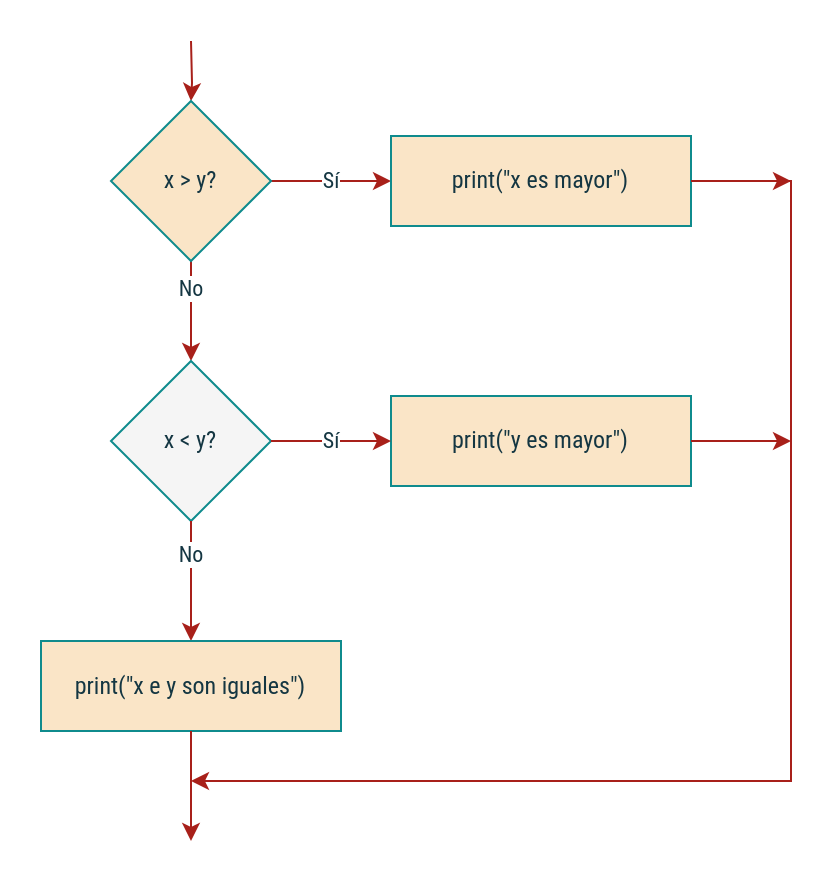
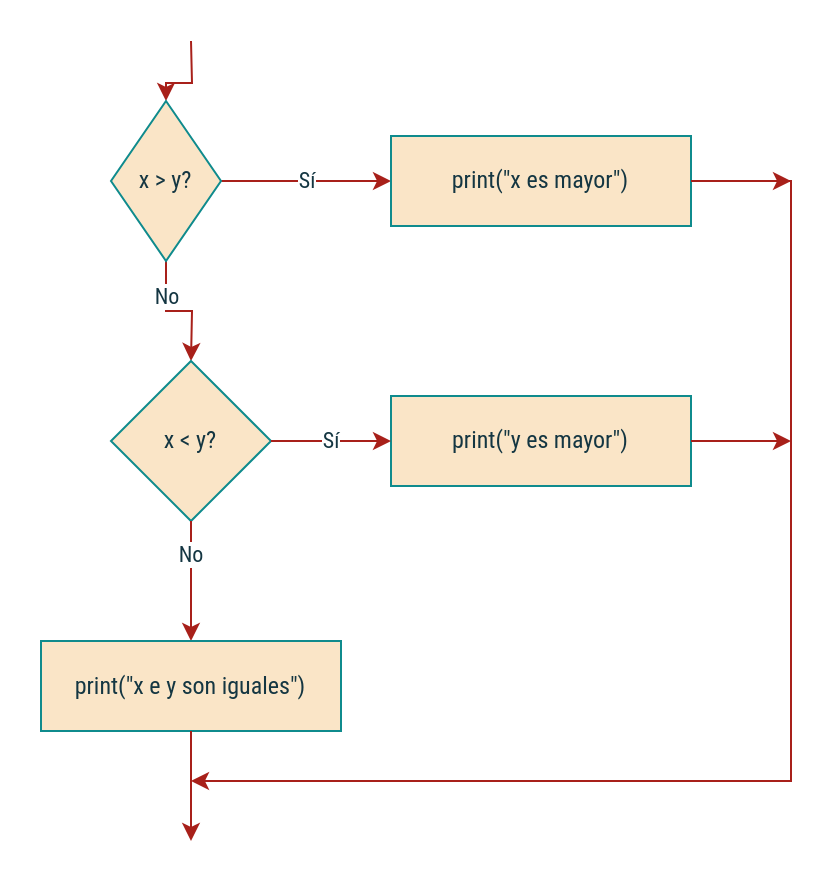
  <mxCell id="0" />
  <mxCell id="1" parent="0" />
  <mxCell id="2" style="edgeStyle=orthogonalEdgeStyle;rounded=0;orthogonalLoop=1;jettySize=auto;html=1;exitX=0.5;exitY=1;exitDx=0;exitDy=0;labelBackgroundColor=#DAD2D8;strokeColor=#A8201A;fontColor=#143642;fontFamily=Roboto Condensed;fontSource=https%3A%2F%2Ffonts.googleapis.com%2Fcss%3Ffamily%3DRoboto%2BCondensed;" parent="1" target="5" edge="1"><mxGeometry relative="1" as="geometry"><mxPoint x="95" y="20" as="sourcePoint" /></mxGeometry></mxCell>
  <mxCell id="3" value="Sí" style="edgeStyle=orthogonalEdgeStyle;rounded=0;orthogonalLoop=1;jettySize=auto;html=1;labelBackgroundColor=default;strokeColor=#A8201A;fontColor=#143642;fontFamily=Roboto Condensed;fontSource=https%3A%2F%2Ffonts.googleapis.com%2Fcss%3Ffamily%3DRoboto%2BCondensed;spacing=4;" parent="1" source="5" target="7" edge="1"><mxGeometry relative="1" as="geometry"><Array as="points"><mxPoint x="165" y="90" /><mxPoint x="165" y="90" /></Array></mxGeometry></mxCell>
  <mxCell id="4" value="No" style="edgeStyle=orthogonalEdgeStyle;rounded=0;orthogonalLoop=1;jettySize=auto;html=1;labelBackgroundColor=default;strokeColor=#A8201A;fontColor=#143642;fontFamily=Roboto Condensed;fontSource=https%3A%2F%2Ffonts.googleapis.com%2Fcss%3Ffamily%3DRoboto%2BCondensed;spacing=5;" parent="1" source="5" edge="1"><mxGeometry x="-0.429" relative="1" as="geometry"><mxPoint x="95" y="180" as="targetPoint" /><mxPoint as="offset" /></mxGeometry></mxCell>
- <mxCell id="5" value="x &amp;gt; y?" style="rhombus;whiteSpace=wrap;html=1;fillColor=#FAE5C7;strokeColor=#0F8B8D;fontColor=#143642;fontFamily=Roboto Condensed;fontSource=https%3A%2F%2Ffonts.googleapis.com%2Fcss%3Ffamily%3DRoboto%2BCondensed;" parent="1" vertex="1"><mxGeometry x="55" y="50" width="80" height="80" as="geometry" /></mxCell>
+ <mxCell id="5" value="x &amp;gt; y?" style="rhombus;whiteSpace=wrap;html=1;fillColor=#FAE5C7;strokeColor=#0F8B8D;fontColor=#143642;fontFamily=Roboto Condensed;fontSource=https%3A%2F%2Ffonts.googleapis.com%2Fcss%3Ffamily%3DRoboto%2BCondensed;" parent="1" vertex="1"><mxGeometry x="55" y="50" width="55" height="80" as="geometry" /></mxCell>
  <mxCell id="6" style="edgeStyle=orthogonalEdgeStyle;rounded=0;orthogonalLoop=1;jettySize=auto;html=1;labelBackgroundColor=#DAD2D8;strokeColor=#A8201A;fontColor=#143642;fontFamily=Roboto Condensed;fontSource=https%3A%2F%2Ffonts.googleapis.com%2Fcss%3Ffamily%3DRoboto%2BCondensed;exitX=1;exitY=0.5;exitDx=0;exitDy=0;" parent="1" source="7" edge="1"><mxGeometry relative="1" as="geometry"><mxPoint x="315" y="165" as="sourcePoint" /><Array as="points"><mxPoint x="395" y="90" /></Array><mxPoint x="95" y="390" as="targetPoint" /></mxGeometry></mxCell>
  <mxCell id="7" value="print(&quot;x es mayor&quot;)" style="rounded=0;whiteSpace=wrap;html=1;fillColor=#FAE5C7;strokeColor=#0F8B8D;fontColor=#143642;fontFamily=Roboto Condensed;fontSource=https%3A%2F%2Ffonts.googleapis.com%2Fcss%3Ffamily%3DRoboto%2BCondensed;" parent="1" vertex="1"><mxGeometry x="195" y="67.5" width="150" height="45" as="geometry" /></mxCell>
- <mxCell id="8" value="x &amp;lt; y?" style="rhombus;whiteSpace=wrap;html=1;fillColor=#f5f5f5;strokeColor=#0F8B8D;fontColor=#143642;fontFamily=Roboto Condensed;fontSource=https%3A%2F%2Ffonts.googleapis.com%2Fcss%3Ffamily%3DRoboto%2BCondensed;" vertex="1" parent="1"><mxGeometry x="55" y="180" width="80" height="80" as="geometry" /></mxCell>
+ <mxCell id="8" value="x &amp;lt; y?" style="rhombus;whiteSpace=wrap;html=1;fillColor=#FAE5C7;strokeColor=#0F8B8D;fontColor=#143642;fontFamily=Roboto Condensed;fontSource=https%3A%2F%2Ffonts.googleapis.com%2Fcss%3Ffamily%3DRoboto%2BCondensed;" vertex="1" parent="1"><mxGeometry x="55" y="180" width="80" height="80" as="geometry" /></mxCell>
  <mxCell id="9" value="No" style="edgeStyle=orthogonalEdgeStyle;rounded=0;orthogonalLoop=1;jettySize=auto;html=1;labelBackgroundColor=default;strokeColor=#A8201A;fontColor=#143642;fontFamily=Roboto Condensed;fontSource=https%3A%2F%2Ffonts.googleapis.com%2Fcss%3Ffamily%3DRoboto%2BCondensed;spacing=5;exitX=0.5;exitY=1;exitDx=0;exitDy=0;" edge="1" parent="1" source="8"><mxGeometry x="-0.429" relative="1" as="geometry"><mxPoint x="105" y="140" as="sourcePoint" /><mxPoint x="95" y="320" as="targetPoint" /><mxPoint as="offset" /></mxGeometry></mxCell>
  <mxCell id="10" value="print(&quot;y es mayor&quot;)" style="rounded=0;whiteSpace=wrap;html=1;fillColor=#FAE5C7;strokeColor=#0F8B8D;fontColor=#143642;fontFamily=Roboto Condensed;fontSource=https%3A%2F%2Ffonts.googleapis.com%2Fcss%3Ffamily%3DRoboto%2BCondensed;" vertex="1" parent="1"><mxGeometry x="195" y="197.5" width="150" height="45" as="geometry" /></mxCell>
  <mxCell id="11" value="Sí" style="edgeStyle=orthogonalEdgeStyle;rounded=0;orthogonalLoop=1;jettySize=auto;html=1;labelBackgroundColor=default;strokeColor=#A8201A;fontColor=#143642;fontFamily=Roboto Condensed;fontSource=https%3A%2F%2Ffonts.googleapis.com%2Fcss%3Ffamily%3DRoboto%2BCondensed;spacing=4;" edge="1" target="10" parent="1"><mxGeometry relative="1" as="geometry"><Array as="points"><mxPoint x="165" y="220" /><mxPoint x="165" y="220" /></Array><mxPoint x="134.966" y="219.966" as="sourcePoint" /></mxGeometry></mxCell>
  <mxCell id="12" style="edgeStyle=orthogonalEdgeStyle;rounded=0;orthogonalLoop=1;jettySize=auto;html=1;labelBackgroundColor=#DAD2D8;strokeColor=#A8201A;fontColor=#143642;fontFamily=Roboto Condensed;fontSource=https%3A%2F%2Ffonts.googleapis.com%2Fcss%3Ffamily%3DRoboto%2BCondensed;exitX=1;exitY=0.5;exitDx=0;exitDy=0;" edge="1" parent="1"><mxGeometry relative="1" as="geometry"><mxPoint x="345" y="220.03" as="sourcePoint" /><Array as="points"><mxPoint x="395" y="220.03" /></Array><mxPoint x="395" y="220" as="targetPoint" /></mxGeometry></mxCell>
  <mxCell id="13" style="edgeStyle=orthogonalEdgeStyle;rounded=0;orthogonalLoop=1;jettySize=auto;html=1;labelBackgroundColor=#DAD2D8;strokeColor=#A8201A;fontColor=#143642;fontFamily=Roboto Condensed;fontSource=https%3A%2F%2Ffonts.googleapis.com%2Fcss%3Ffamily%3DRoboto%2BCondensed;exitX=1;exitY=0.5;exitDx=0;exitDy=0;" edge="1" parent="1"><mxGeometry relative="1" as="geometry"><mxPoint x="345" y="90.03" as="sourcePoint" /><Array as="points"><mxPoint x="365" y="90" /><mxPoint x="365" y="90" /></Array><mxPoint x="395" y="90" as="targetPoint" /></mxGeometry></mxCell>
  <mxCell id="14" value="print(&quot;x e y son iguales&quot;)" style="rounded=0;whiteSpace=wrap;html=1;fillColor=#FAE5C7;strokeColor=#0F8B8D;fontColor=#143642;fontFamily=Roboto Condensed;fontSource=https%3A%2F%2Ffonts.googleapis.com%2Fcss%3Ffamily%3DRoboto%2BCondensed;" vertex="1" parent="1"><mxGeometry x="20" y="320" width="150" height="45" as="geometry" /></mxCell>
  <mxCell id="15" style="edgeStyle=orthogonalEdgeStyle;rounded=0;orthogonalLoop=1;jettySize=auto;html=1;labelBackgroundColor=#DAD2D8;strokeColor=#A8201A;fontColor=#143642;fontFamily=Roboto Condensed;fontSource=https%3A%2F%2Ffonts.googleapis.com%2Fcss%3Ffamily%3DRoboto%2BCondensed;exitX=0.5;exitY=1;exitDx=0;exitDy=0;" edge="1" parent="1" source="14"><mxGeometry relative="1" as="geometry"><mxPoint x="95" y="370" as="sourcePoint" /><Array as="points"><mxPoint x="95" y="380" /><mxPoint x="95" y="380" /></Array><mxPoint x="95" y="420" as="targetPoint" /></mxGeometry></mxCell>
